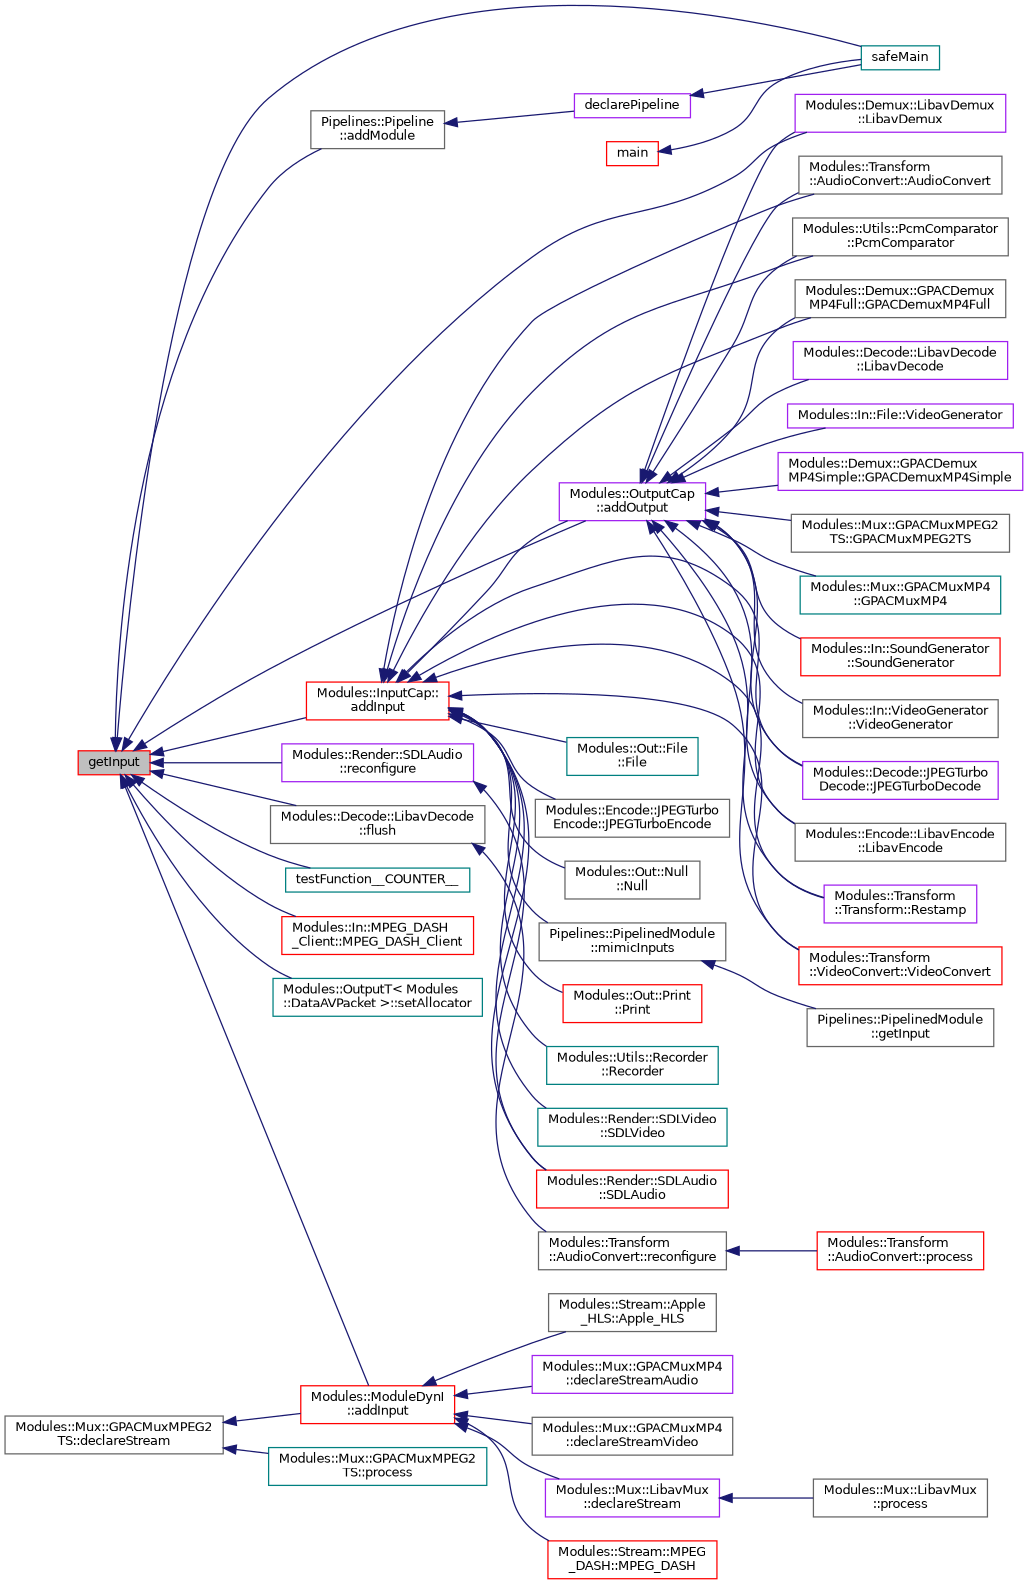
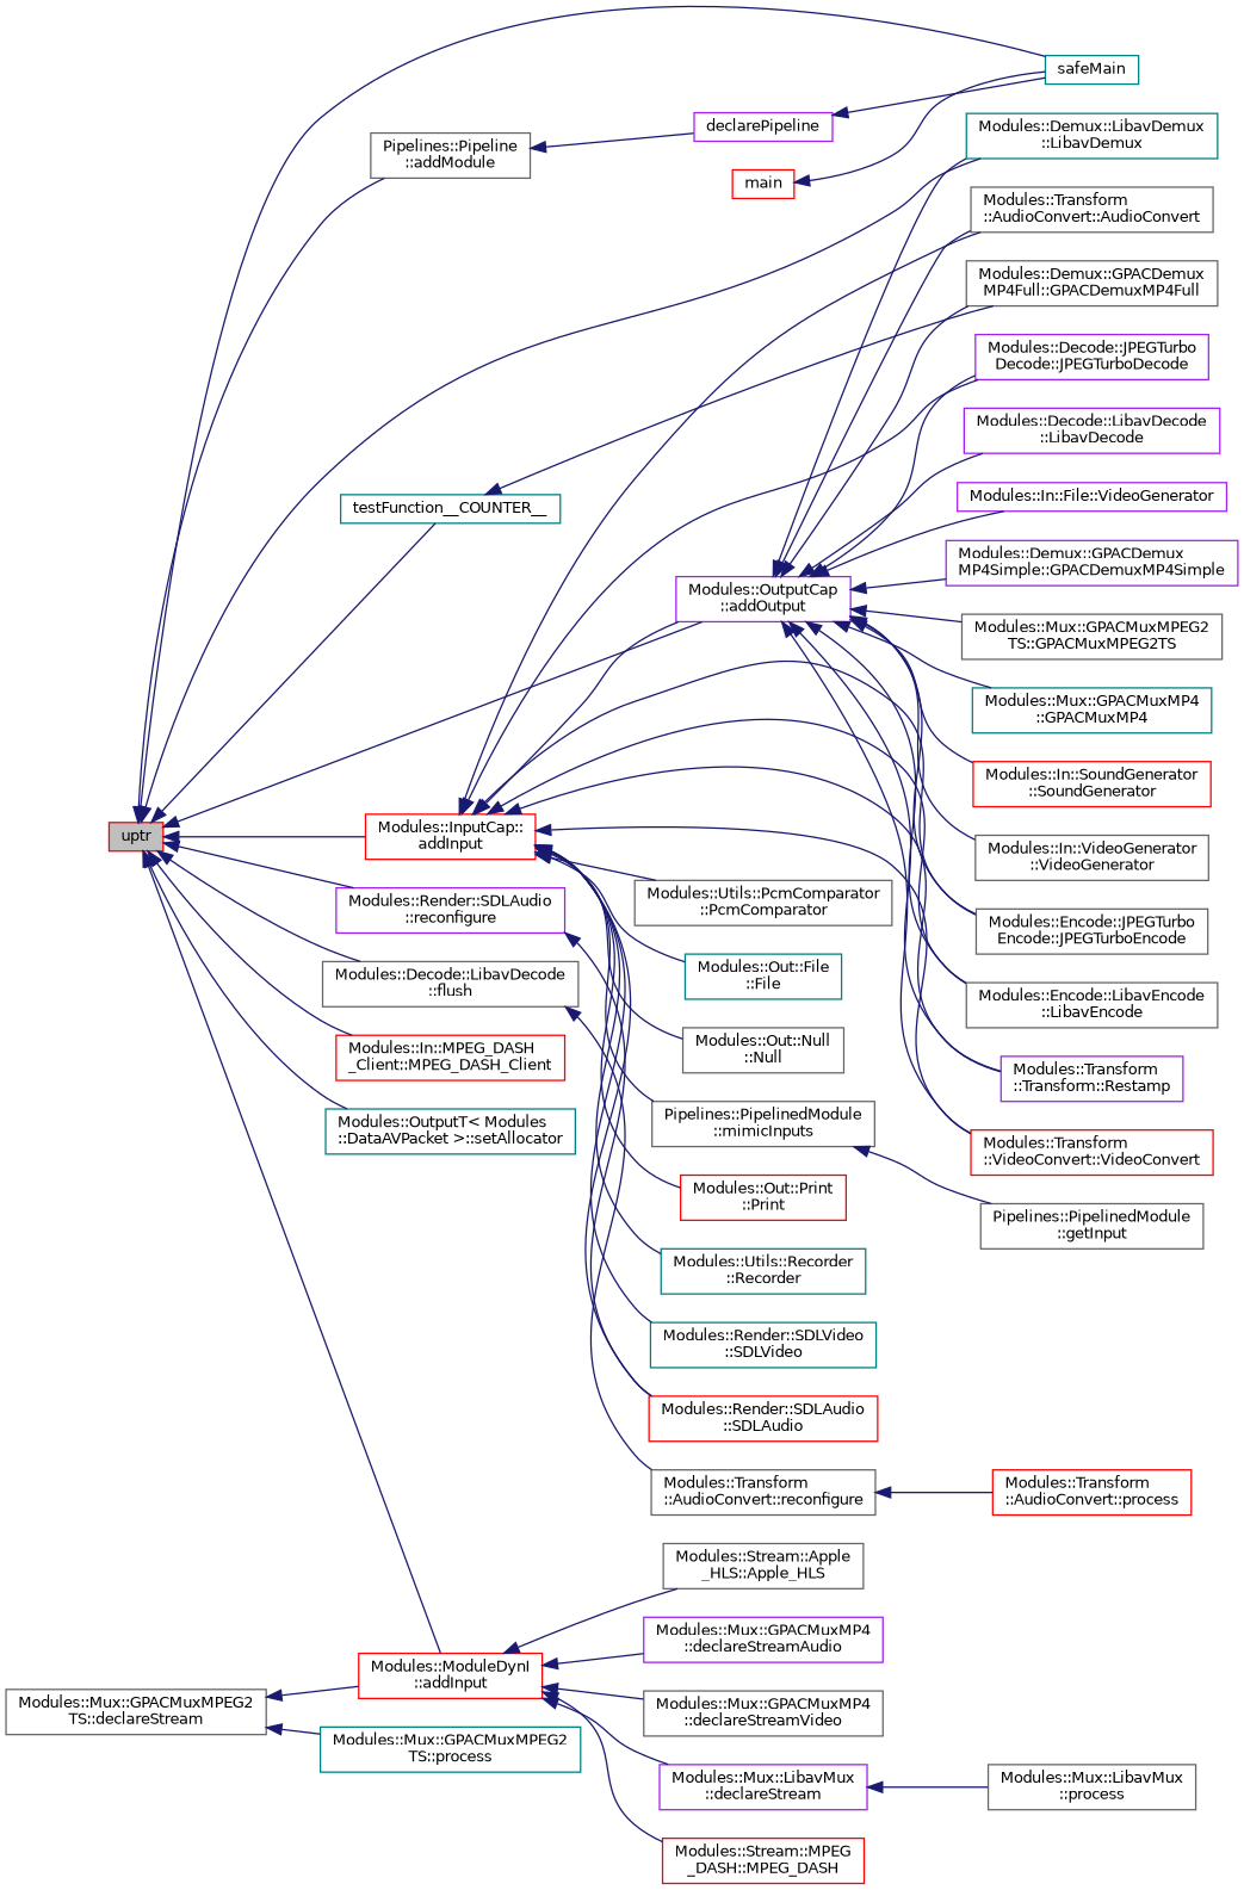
  digraph {
    rankdir=LR
    node [color=gray40 fillcolor=white fontname=Helvetica fontsize=10 shape=record style=filled]
    edge [color=midnightblue dir=back fontname=Helvetica fontsize=10 labelfontname=Helvetica labelfontsize=10 style=solid]
-   n1 [color=red fillcolor=grey75 fontcolor=black height=0.2 label=getInput width=0.4]
+   n1 [color=red fillcolor=grey75 fontcolor=black height=0.2 label=uptr width=0.4]
    n2 [color=teal height=0.2 label=safeMain width=0.4]
    n3 [color=red height=0.2 label="Modules::InputCap::\laddInput" width=0.4]
    n4 [height=0.2 label="Modules::Decode::LibavDecode\l::flush" width=0.4]
-   n5 [color=purple height=0.2 label="Modules::Demux::LibavDemux\l::LibavDemux" width=0.4]
+   n5 [color=teal height=0.2 label="Modules::Demux::LibavDemux\l::LibavDemux" width=0.4]
    n6 [color=red height=0.2 label="Modules::ModuleDynI\l::addInput" width=0.4]
    n7 [color=teal height=0.2 label=testFunction__COUNTER__ width=0.4]
    n8 [color=red height=0.2 label="Modules::In::MPEG_DASH\l_Client::MPEG_DASH_Client" width=0.4]
    n9 [color=teal height=0.2 label="Modules::OutputT\< Modules\l::DataAVPacket \>::setAllocator" width=0.4]
    n10 [color=purple height=0.2 label="Modules::OutputCap\l::addOutput" width=0.4]
    n11 [height=0.2 label="Pipelines::Pipeline\l::addModule" width=0.4]
    n12 [color=purple height=0.2 label="Modules::Render::SDLAudio\l::reconfigure" width=0.4]
    n13 [height=0.2 label="Modules::Transform\l::AudioConvert::reconfigure" width=0.4]
    n14 [color=red height=0.2 label="Modules::Transform\l::AudioConvert::process" width=0.4]
    n15 [height=0.2 label="Modules::Transform\l::AudioConvert::AudioConvert" width=0.4]
    n16 [height=0.2 label="Modules::Utils::PcmComparator\l::PcmComparator" width=0.4]
    n17 [color=teal height=0.2 label="Modules::Out::File\l::File" width=0.4]
    n18 [height=0.2 label="Modules::Demux::GPACDemux\lMP4Full::GPACDemuxMP4Full" width=0.4]
    n19 [color=purple height=0.2 label="Modules::Decode::JPEGTurbo\lDecode::JPEGTurboDecode" width=0.4]
    n20 [height=0.2 label="Modules::Encode::JPEGTurbo\lEncode::JPEGTurboEncode" width=0.4]
    n21 [height=0.2 label="Modules::Encode::LibavEncode\l::LibavEncode" width=0.4]
    n22 [height=0.2 label="Modules::Out::Null\l::Null" width=0.4]
    n23 [height=0.2 label="Pipelines::PipelinedModule\l::mimicInputs" width=0.4]
    n24 [color=red height=0.2 label="Modules::Out::Print\l::Print" width=0.4]
    n25 [color=teal height=0.2 label="Modules::Utils::Recorder\l::Recorder" width=0.4]
    n26 [color=purple height=0.2 label="Modules::Transform\l::Transform::Restamp" width=0.4]
    n27 [color=red height=0.2 label="Modules::Render::SDLAudio\l::SDLAudio" width=0.4]
    n28 [color=teal height=0.2 label="Modules::Render::SDLVideo\l::SDLVideo" width=0.4]
    n29 [color=red height=0.2 label="Modules::Transform\l::VideoConvert::VideoConvert" width=0.4]
    n30 [height=0.2 label="Modules::Stream::Apple\l_HLS::Apple_HLS" width=0.4]
    n31 [color=purple height=0.2 label="Modules::Mux::GPACMuxMP4\l::declareStreamAudio" width=0.4]
    n32 [height=0.2 label="Modules::Mux::GPACMuxMP4\l::declareStreamVideo" width=0.4]
    n33 [color=purple height=0.2 label="Modules::Mux::LibavMux\l::declareStream" width=0.4]
    n34 [color=red height=0.2 label="Modules::Stream::MPEG\l_DASH::MPEG_DASH" width=0.4]
    n35 [color=purple height=0.2 label="Modules::Decode::LibavDecode\l::LibavDecode" width=0.4]
    n36 [color=purple height=0.2 label="Modules::In::File::VideoGenerator" width=0.4]
    n37 [color=purple height=0.2 label="Modules::Demux::GPACDemux\lMP4Simple::GPACDemuxMP4Simple" width=0.4]
    n38 [height=0.2 label="Modules::Mux::GPACMuxMPEG2\lTS::GPACMuxMPEG2TS" width=0.4]
    n39 [color=teal height=0.2 label="Modules::Mux::GPACMuxMP4\l::GPACMuxMP4" width=0.4]
    n40 [color=red height=0.2 label="Modules::In::SoundGenerator\l::SoundGenerator" width=0.4]
    n41 [height=0.2 label="Modules::In::VideoGenerator\l::VideoGenerator" width=0.4]
    n42 [color=purple height=0.2 label=declarePipeline width=0.4]
    n43 [color=red height=0.2 label=main width=0.4]
    n44 [height=0.2 label="Pipelines::PipelinedModule\l::getInput" width=0.4]
    n45 [height=0.2 label="Modules::Mux::GPACMuxMPEG2\lTS::declareStream" width=0.4]
    n46 [color=teal height=0.2 label="Modules::Mux::GPACMuxMPEG2\lTS::process" width=0.4]
    n47 [height=0.2 label="Modules::Mux::LibavMux\l::process" width=0.4]
    n1 -> n2
    n1 -> n3
    n1 -> n4
    n1 -> n5
    n1 -> n6
    n1 -> n7
    n1 -> n8
    n1 -> n9
    n1 -> n10
    n1 -> n11
    n1 -> n12
    n3 -> n10
    n3 -> n15
    n3 -> n16
    n3 -> n17
-   n3 -> n18
+   n7 -> n18
    n3 -> n19
    n3 -> n20
    n3 -> n21
    n3 -> n22
    n3 -> n23
    n3 -> n24
    n3 -> n25
    n3 -> n26
    n3 -> n27
    n3 -> n28
    n3 -> n29
    n4 -> n13
    n6 -> n30
    n6 -> n31
    n6 -> n32
    n6 -> n33
    n6 -> n34
    n10 -> n5
    n10 -> n15
    n10 -> n18
    n10 -> n19
-   n10 -> n16
+   n10 -> n20
    n10 -> n21
    n10 -> n26
    n10 -> n29
    n10 -> n35
    n10 -> n36
    n10 -> n37
    n10 -> n38
    n10 -> n39
    n10 -> n40
    n10 -> n41
    n11 -> n42
    n12 -> n27
    n13 -> n14
    n23 -> n44
    n33 -> n47
    n42 -> n2
    n43 -> n2
    n45 -> n6
    n45 -> n46
  }
